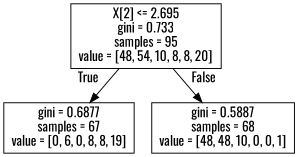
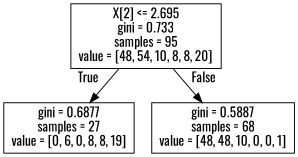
  digraph {
    fontname=Oswald
    node [shape=box fontname=Oswald]
    edge [labeldistance=2.5 fontname=Oswald]
    n1 [label="X[2] <= 2.695\ngini = 0.733\nsamples = 95\nvalue = [48, 54, 10, 8, 8, 20]"]
-   n2 [label="gini = 0.6877\nsamples = 67\nvalue = [0, 6, 0, 8, 8, 19]"]
+   n2 [label="gini = 0.6877\nsamples = 27\nvalue = [0, 6, 0, 8, 8, 19]"]
    n3 [label="gini = 0.5887\nsamples = 68\nvalue = [48, 48, 10, 0, 0, 1]"]
    n1 -> n2 [headlabel=True labelangle=45]
    n1 -> n3 [headlabel=False labelangle=-45]
  }
